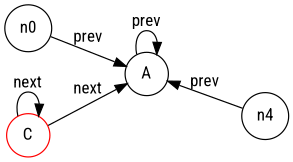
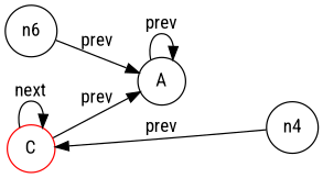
  digraph {
    fontname="Roboto Condensed"
    rankdir=LR
    node [fontname="Roboto Condensed" shape=circle]
    edge [fontname="Roboto Condensed"]
-   n0
+   n0 [label=n6]
    n4
    A [label=A]
    C [color=red label=C]
    subgraph sub_1 {
      rank=min
      n0
    }
    subgraph sub_2 {
      rank=max
      n4
    }
    n0 -> A [label=prev]
-   n4 -> A [label=prev]
+   n4 -> C [label=prev]
    A -> A [label=prev]
-   C -> A [label=next]
+   C -> A [label=prev]
    C -> C [label=next]
  }
